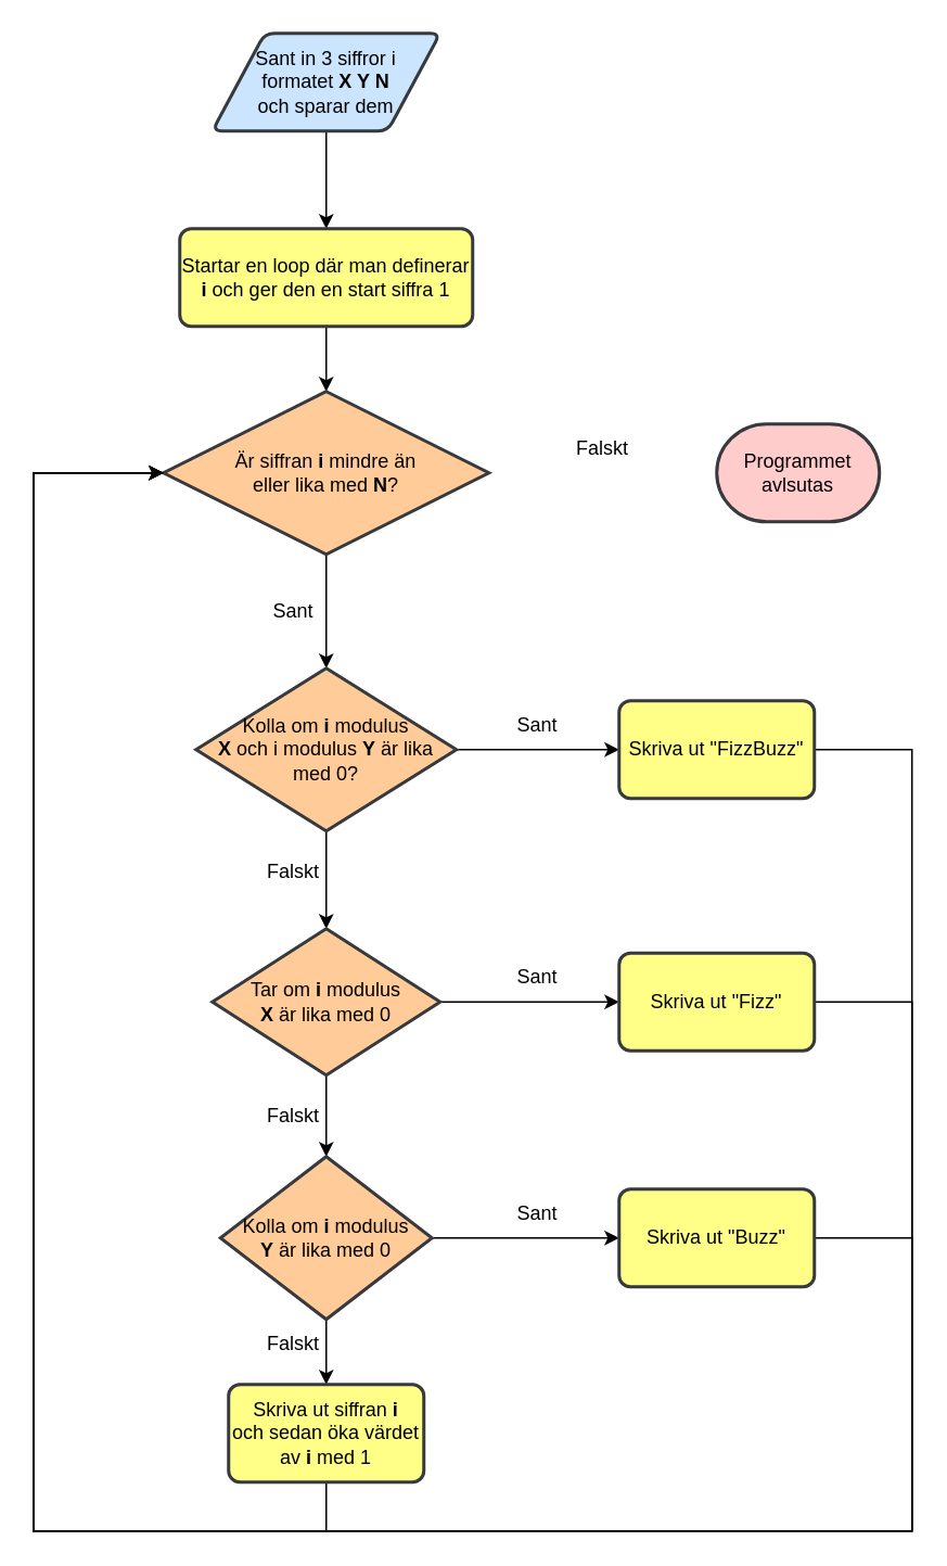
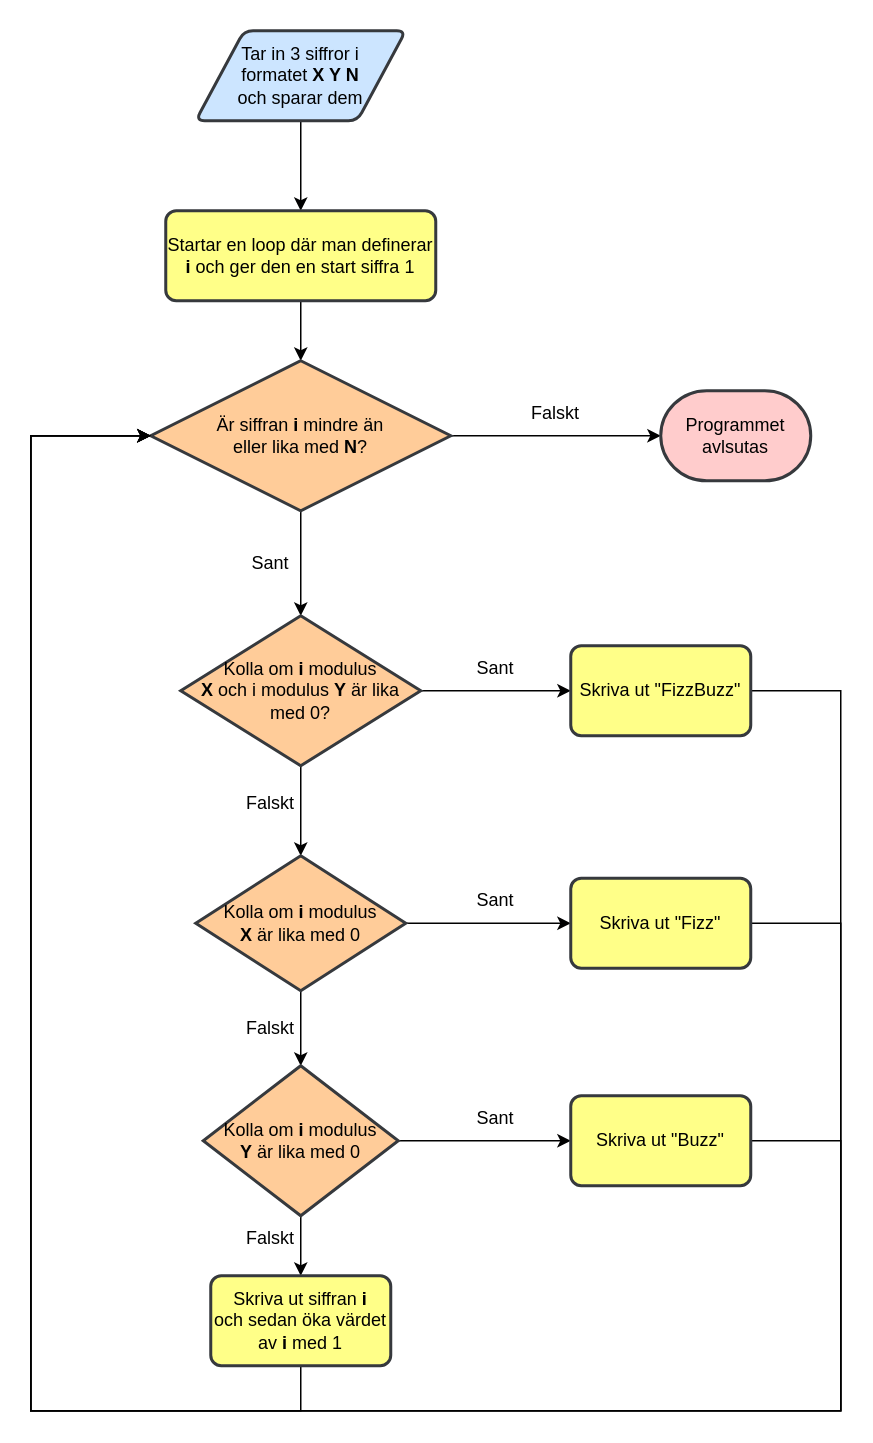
  <mxCell id="0" />
  <mxCell id="1" parent="0" />
  <mxCell id="2" style="edgeStyle=orthogonalEdgeStyle;rounded=0;orthogonalLoop=1;jettySize=auto;html=1;entryX=0.5;entryY=0;entryDx=0;entryDy=0;" edge="1" parent="1" source="3" target="6"><mxGeometry relative="1" as="geometry" /></mxCell>
- <mxCell id="3" value="Sant in 3 siffror i &lt;br&gt;formatet &lt;b&gt;X Y N&lt;/b&gt;&lt;br&gt;och sparar dem" style="shape=parallelogram;html=1;strokeWidth=2;perimeter=parallelogramPerimeter;whiteSpace=wrap;rounded=1;arcSize=12;size=0.23;fillColor=#cce5ff;strokeColor=#36393d;" vertex="1" parent="1"><mxGeometry x="130" y="20" width="140" height="60" as="geometry" /></mxCell>
+ <mxCell id="3" value="Tar in 3 siffror i &lt;br&gt;formatet &lt;b&gt;X Y N&lt;/b&gt;&lt;br&gt;och sparar dem" style="shape=parallelogram;html=1;strokeWidth=2;perimeter=parallelogramPerimeter;whiteSpace=wrap;rounded=1;arcSize=12;size=0.23;fillColor=#cce5ff;strokeColor=#36393d;" vertex="1" parent="1"><mxGeometry x="130" y="20" width="140" height="60" as="geometry" /></mxCell>
  <mxCell id="4" style="edgeStyle=orthogonalEdgeStyle;rounded=0;orthogonalLoop=1;jettySize=auto;html=1;entryX=0.5;entryY=0;entryDx=0;entryDy=0;entryPerimeter=0;" edge="1" parent="1" source="6" target="8"><mxGeometry relative="1" as="geometry" /></mxCell>
+ <mxCell id="5" style="edgeStyle=orthogonalEdgeStyle;rounded=0;orthogonalLoop=1;jettySize=auto;html=1;entryX=0;entryY=0.5;entryDx=0;entryDy=0;entryPerimeter=0;exitX=1;exitY=0.5;exitDx=0;exitDy=0;exitPerimeter=0;" edge="1" parent="1" source="8" target="13"><mxGeometry relative="1" as="geometry" /></mxCell>
  <mxCell id="6" value="Startar en loop där man definerar &lt;b&gt;i&lt;/b&gt; och ger den en start siffra 1" style="rounded=1;whiteSpace=wrap;html=1;absoluteArcSize=1;arcSize=14;strokeWidth=2;fillColor=#ffff88;strokeColor=#36393d;" vertex="1" parent="1"><mxGeometry x="110" y="140" width="180" height="60" as="geometry" /></mxCell>
  <mxCell id="7" style="edgeStyle=orthogonalEdgeStyle;rounded=0;orthogonalLoop=1;jettySize=auto;html=1;entryX=0.5;entryY=0;entryDx=0;entryDy=0;entryPerimeter=0;" edge="1" parent="1" source="8" target="11"><mxGeometry relative="1" as="geometry" /></mxCell>
  <mxCell id="8" value="Är siffran &lt;b&gt;i&lt;/b&gt; mindre än &lt;br&gt;eller lika med &lt;b&gt;N&lt;/b&gt;?" style="strokeWidth=2;html=1;shape=mxgraph.flowchart.decision;whiteSpace=wrap;fillColor=#ffcc99;strokeColor=#36393d;" vertex="1" parent="1"><mxGeometry x="100" y="240" width="200" height="100" as="geometry" /></mxCell>
  <mxCell id="9" style="edgeStyle=orthogonalEdgeStyle;rounded=0;orthogonalLoop=1;jettySize=auto;html=1;entryX=0.5;entryY=0;entryDx=0;entryDy=0;entryPerimeter=0;" edge="1" parent="1" source="11" target="17"><mxGeometry relative="1" as="geometry" /></mxCell>
  <mxCell id="10" style="edgeStyle=orthogonalEdgeStyle;rounded=0;orthogonalLoop=1;jettySize=auto;html=1;entryX=0;entryY=0.5;entryDx=0;entryDy=0;" edge="1" parent="1" source="11" target="27"><mxGeometry relative="1" as="geometry" /></mxCell>
  <mxCell id="11" value="Kolla om &lt;b&gt;i&lt;/b&gt; modulus&lt;br&gt;&lt;b&gt;X&lt;/b&gt; och i modulus &lt;b&gt;Y&lt;/b&gt; är lika &lt;br&gt;med 0?" style="strokeWidth=2;html=1;shape=mxgraph.flowchart.decision;whiteSpace=wrap;fillColor=#ffcc99;strokeColor=#36393d;" vertex="1" parent="1"><mxGeometry x="120" y="410" width="160" height="100" as="geometry" /></mxCell>
  <mxCell id="12" value="Sant" style="text;html=1;strokeColor=none;fillColor=none;align=center;verticalAlign=middle;whiteSpace=wrap;rounded=0;" vertex="1" parent="1"><mxGeometry x="150" y="360" width="60" height="30" as="geometry" /></mxCell>
  <mxCell id="13" value="Programmet&lt;br&gt;avlsutas" style="strokeWidth=2;html=1;shape=mxgraph.flowchart.terminator;whiteSpace=wrap;fillColor=#ffcccc;strokeColor=#36393d;" vertex="1" parent="1"><mxGeometry x="440" y="260" width="100" height="60" as="geometry" /></mxCell>
  <mxCell id="14" value="Falskt" style="text;html=1;strokeColor=none;fillColor=none;align=center;verticalAlign=middle;whiteSpace=wrap;rounded=0;" vertex="1" parent="1"><mxGeometry x="340" y="260" width="60" height="30" as="geometry" /></mxCell>
  <mxCell id="15" style="edgeStyle=orthogonalEdgeStyle;rounded=0;orthogonalLoop=1;jettySize=auto;html=1;entryX=0.5;entryY=0;entryDx=0;entryDy=0;entryPerimeter=0;" edge="1" parent="1" source="17" target="21"><mxGeometry relative="1" as="geometry" /></mxCell>
  <mxCell id="16" style="edgeStyle=orthogonalEdgeStyle;rounded=0;orthogonalLoop=1;jettySize=auto;html=1;entryX=0;entryY=0.5;entryDx=0;entryDy=0;" edge="1" parent="1" source="17" target="29"><mxGeometry relative="1" as="geometry" /></mxCell>
- <mxCell id="17" value="Tar om &lt;b&gt;i&lt;/b&gt; modulus &lt;br&gt;&lt;b&gt;X&lt;/b&gt; är lika med 0" style="strokeWidth=2;html=1;shape=mxgraph.flowchart.decision;whiteSpace=wrap;fillColor=#ffcc99;strokeColor=#36393d;" vertex="1" parent="1"><mxGeometry x="130" y="570" width="140" height="90" as="geometry" /></mxCell>
+ <mxCell id="17" value="Kolla om &lt;b&gt;i&lt;/b&gt; modulus &lt;br&gt;&lt;b&gt;X&lt;/b&gt; är lika med 0" style="strokeWidth=2;html=1;shape=mxgraph.flowchart.decision;whiteSpace=wrap;fillColor=#ffcc99;strokeColor=#36393d;" vertex="1" parent="1"><mxGeometry x="130" y="570" width="140" height="90" as="geometry" /></mxCell>
  <mxCell id="18" value="Falskt" style="text;html=1;strokeColor=none;fillColor=none;align=center;verticalAlign=middle;whiteSpace=wrap;rounded=0;" vertex="1" parent="1"><mxGeometry x="150" y="520" width="60" height="30" as="geometry" /></mxCell>
  <mxCell id="19" style="edgeStyle=orthogonalEdgeStyle;rounded=0;orthogonalLoop=1;jettySize=auto;html=1;entryX=0.5;entryY=0;entryDx=0;entryDy=0;" edge="1" parent="1" source="21" target="24"><mxGeometry relative="1" as="geometry" /></mxCell>
  <mxCell id="20" style="edgeStyle=orthogonalEdgeStyle;rounded=0;orthogonalLoop=1;jettySize=auto;html=1;entryX=0;entryY=0.5;entryDx=0;entryDy=0;" edge="1" parent="1" source="21" target="31"><mxGeometry relative="1" as="geometry" /></mxCell>
  <mxCell id="21" value="Kolla om &lt;b&gt;i&lt;/b&gt; modulus &lt;br&gt;&lt;b&gt;Y&lt;/b&gt; är lika med 0" style="strokeWidth=2;html=1;shape=mxgraph.flowchart.decision;whiteSpace=wrap;fillColor=#ffcc99;strokeColor=#36393d;" vertex="1" parent="1"><mxGeometry x="135" y="710" width="130" height="100" as="geometry" /></mxCell>
  <mxCell id="22" value="Falskt" style="text;html=1;strokeColor=none;fillColor=none;align=center;verticalAlign=middle;whiteSpace=wrap;rounded=0;" vertex="1" parent="1"><mxGeometry x="150" y="670" width="60" height="30" as="geometry" /></mxCell>
  <mxCell id="23" style="edgeStyle=orthogonalEdgeStyle;rounded=0;orthogonalLoop=1;jettySize=auto;html=1;entryX=0;entryY=0.5;entryDx=0;entryDy=0;entryPerimeter=0;" edge="1" parent="1" source="24" target="8"><mxGeometry relative="1" as="geometry"><Array as="points"><mxPoint x="200" y="940" /><mxPoint x="20" y="940" /><mxPoint x="20" y="290" /></Array></mxGeometry></mxCell>
  <mxCell id="24" value="Skriva ut siffran &lt;b&gt;i&lt;/b&gt;&lt;br&gt;och sedan öka värdet av &lt;b&gt;i&lt;/b&gt; med 1" style="rounded=1;whiteSpace=wrap;html=1;absoluteArcSize=1;arcSize=14;strokeWidth=2;fillColor=#ffff88;strokeColor=#36393d;" vertex="1" parent="1"><mxGeometry x="140" y="850" width="120" height="60" as="geometry" /></mxCell>
  <mxCell id="25" value="Falskt" style="text;html=1;strokeColor=none;fillColor=none;align=center;verticalAlign=middle;whiteSpace=wrap;rounded=0;" vertex="1" parent="1"><mxGeometry x="150" y="810" width="60" height="30" as="geometry" /></mxCell>
  <mxCell id="26" style="edgeStyle=orthogonalEdgeStyle;rounded=0;orthogonalLoop=1;jettySize=auto;html=1;entryX=0;entryY=0.5;entryDx=0;entryDy=0;entryPerimeter=0;" edge="1" parent="1" source="27" target="8"><mxGeometry relative="1" as="geometry"><Array as="points"><mxPoint x="560" y="460" /><mxPoint x="560" y="940" /><mxPoint x="20" y="940" /><mxPoint x="20" y="290" /></Array></mxGeometry></mxCell>
  <mxCell id="27" value="Skriva ut &quot;FizzBuzz&quot;" style="rounded=1;whiteSpace=wrap;html=1;absoluteArcSize=1;arcSize=14;strokeWidth=2;fillColor=#ffff88;strokeColor=#36393d;" vertex="1" parent="1"><mxGeometry x="380" y="430" width="120" height="60" as="geometry" /></mxCell>
  <mxCell id="28" style="edgeStyle=orthogonalEdgeStyle;rounded=0;orthogonalLoop=1;jettySize=auto;html=1;entryX=0;entryY=0.5;entryDx=0;entryDy=0;entryPerimeter=0;" edge="1" parent="1" source="29" target="8"><mxGeometry relative="1" as="geometry"><Array as="points"><mxPoint x="560" y="615" /><mxPoint x="560" y="940" /><mxPoint x="20" y="940" /><mxPoint x="20" y="290" /></Array></mxGeometry></mxCell>
  <mxCell id="29" value="Skriva ut &quot;Fizz&quot;" style="rounded=1;whiteSpace=wrap;html=1;absoluteArcSize=1;arcSize=14;strokeWidth=2;fillColor=#ffff88;strokeColor=#36393d;" vertex="1" parent="1"><mxGeometry x="380" y="585" width="120" height="60" as="geometry" /></mxCell>
  <mxCell id="30" style="edgeStyle=orthogonalEdgeStyle;rounded=0;orthogonalLoop=1;jettySize=auto;html=1;entryX=0;entryY=0.5;entryDx=0;entryDy=0;entryPerimeter=0;" edge="1" parent="1" source="31" target="8"><mxGeometry relative="1" as="geometry"><Array as="points"><mxPoint x="560" y="760" /><mxPoint x="560" y="940" /><mxPoint x="20" y="940" /><mxPoint x="20" y="290" /></Array></mxGeometry></mxCell>
  <mxCell id="31" value="Skriva ut &quot;Buzz&quot;" style="rounded=1;whiteSpace=wrap;html=1;absoluteArcSize=1;arcSize=14;strokeWidth=2;fillColor=#ffff88;strokeColor=#36393d;" vertex="1" parent="1"><mxGeometry x="380" y="730" width="120" height="60" as="geometry" /></mxCell>
  <mxCell id="32" value="Sant" style="text;html=1;strokeColor=none;fillColor=none;align=center;verticalAlign=middle;whiteSpace=wrap;rounded=0;" vertex="1" parent="1"><mxGeometry x="300" y="430" width="60" height="30" as="geometry" /></mxCell>
  <mxCell id="33" value="Sant" style="text;html=1;strokeColor=none;fillColor=none;align=center;verticalAlign=middle;whiteSpace=wrap;rounded=0;" vertex="1" parent="1"><mxGeometry x="300" y="585" width="60" height="30" as="geometry" /></mxCell>
  <mxCell id="34" value="Sant" style="text;html=1;strokeColor=none;fillColor=none;align=center;verticalAlign=middle;whiteSpace=wrap;rounded=0;" vertex="1" parent="1"><mxGeometry x="300" y="730" width="60" height="30" as="geometry" /></mxCell>
